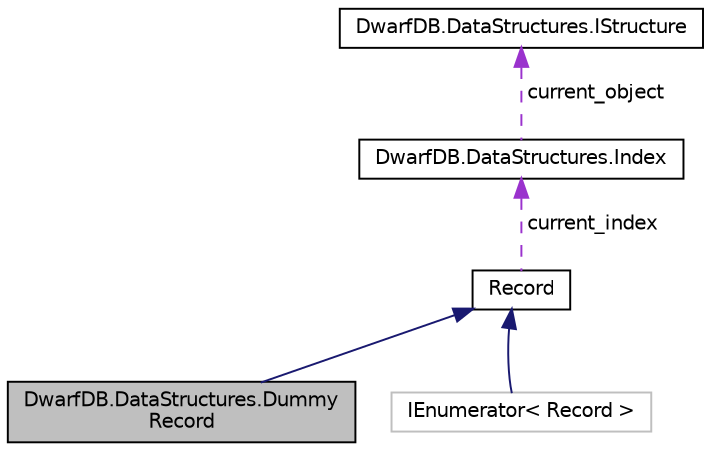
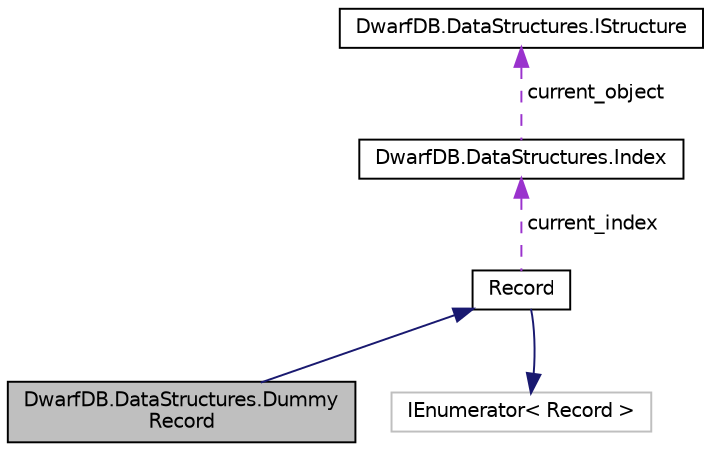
  digraph {
    node [color=black fillcolor=white fontname=Helvetica fontsize=10 shape=record style=filled]
    edge [color=midnightblue dir=back fontname=Helvetica fontsize=10 labelfontname=Helvetica labelfontsize=10 style=solid]
    n1 [fillcolor=grey75 fontcolor=black height=0.2 label="DwarfDB.DataStructures.Dummy\lRecord" width=0.4]
    n2 [height=0.2 label=Record width=0.4]
    n3 [color=grey75 height=0.2 label="IEnumerator\< Record \>" width=0.4]
    n4 [height=0.2 label="DwarfDB.DataStructures.Index" width=0.4]
    n5 [height=0.2 label="DwarfDB.DataStructures.IStructure" width=0.4]
    n2 -> n1
-   n2 -> n3
+   n3 -> n2
    n4 -> n2 [color=darkorchid3 label=" current_index" style=dashed]
    n5 -> n4 [color=darkorchid3 label=" current_object" style=dashed]
  }
